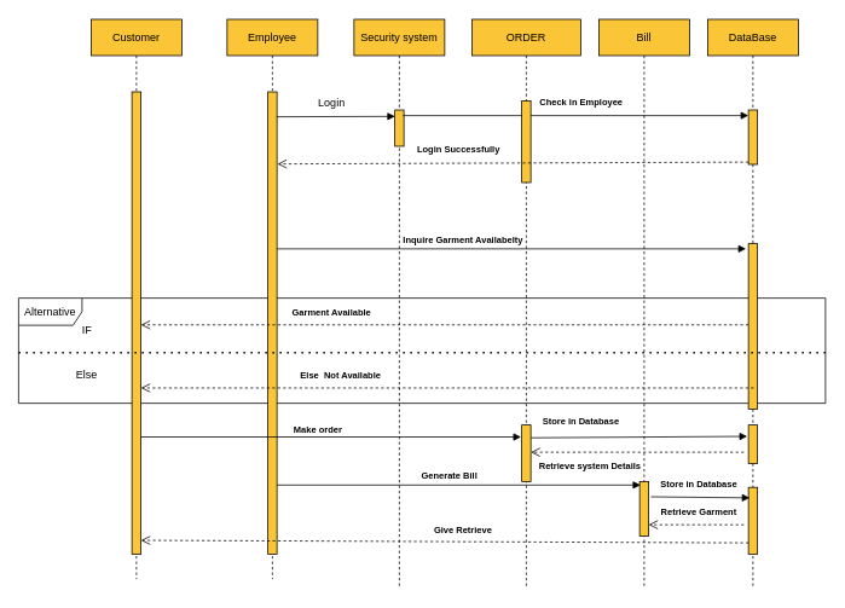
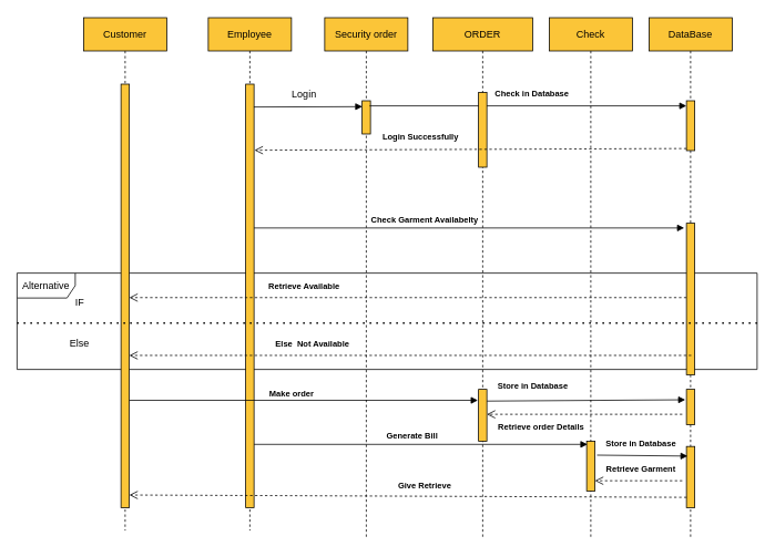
  <mxCell id="0" />
  <mxCell id="1" parent="0" />
  <mxCell id="2" value="Alternative" style="shape=umlFrame;whiteSpace=wrap;html=1;movable=1;resizable=1;rotatable=1;deletable=1;editable=1;connectable=1;width=70;height=30;" parent="1" vertex="1"><mxGeometry x="20" y="328" width="890" height="116" as="geometry" /></mxCell>
  <mxCell id="3" value="&lt;font size=&quot;1&quot; style=&quot;&quot;&gt;&lt;b style=&quot;&quot;&gt;Login Successfully&lt;/b&gt;&lt;/font&gt;" style="text;html=1;align=center;verticalAlign=middle;resizable=0;points=[];autosize=1;strokeColor=none;fillColor=none;" parent="1" vertex="1"><mxGeometry x="450" y="148" width="110" height="30" as="geometry" /></mxCell>
  <mxCell id="4" value="Customer" style="shape=umlLifeline;perimeter=lifelinePerimeter;container=1;collapsible=0;recursiveResize=0;rounded=0;shadow=0;strokeWidth=1;fillColor=#FBC538;" parent="1" vertex="1"><mxGeometry x="100" y="20.5" width="100" height="617.5" as="geometry" /></mxCell>
  <mxCell id="5" value="" style="points=[];perimeter=orthogonalPerimeter;rounded=0;shadow=0;strokeWidth=1;fillColor=#FBC538;" parent="4" vertex="1"><mxGeometry x="45" y="80" width="10" height="510" as="geometry" /></mxCell>
  <mxCell id="6" value="Employee" style="shape=umlLifeline;perimeter=lifelinePerimeter;container=1;collapsible=0;recursiveResize=0;rounded=0;shadow=0;strokeWidth=1;fillColor=#FBC538;" parent="1" vertex="1"><mxGeometry x="250" y="20.5" width="100" height="617.5" as="geometry" /></mxCell>
  <mxCell id="7" value="" style="points=[];perimeter=orthogonalPerimeter;rounded=0;shadow=0;strokeWidth=1;fillColor=#FBC538;" parent="6" vertex="1"><mxGeometry x="45" y="80" width="10" height="510" as="geometry" /></mxCell>
- <mxCell id="8" value="Security system" style="shape=umlLifeline;perimeter=lifelinePerimeter;container=1;collapsible=0;recursiveResize=0;rounded=0;shadow=0;strokeWidth=1;fillColor=#FBC538;" parent="1" vertex="1"><mxGeometry x="390" y="20.5" width="100" height="627.5" as="geometry" /></mxCell>
+ <mxCell id="8" value="Security order" style="shape=umlLifeline;perimeter=lifelinePerimeter;container=1;collapsible=0;recursiveResize=0;rounded=0;shadow=0;strokeWidth=1;fillColor=#FBC538;" parent="1" vertex="1"><mxGeometry x="390" y="20.5" width="100" height="627.5" as="geometry" /></mxCell>
  <mxCell id="9" value="" style="verticalAlign=bottom;endArrow=block;shadow=0;strokeWidth=1;entryX=0.03;entryY=0.177;entryDx=0;entryDy=0;entryPerimeter=0;" parent="8" target="10" edge="1"><mxGeometry relative="1" as="geometry"><mxPoint x="-85.23" y="107.5" as="sourcePoint" /><mxPoint x="40" y="107.5" as="targetPoint" /></mxGeometry></mxCell>
  <mxCell id="10" value="" style="points=[];perimeter=orthogonalPerimeter;rounded=0;shadow=0;strokeWidth=1;fillColor=#FBC538;" parent="8" vertex="1"><mxGeometry x="45" y="100" width="10" height="40" as="geometry" /></mxCell>
  <mxCell id="11" value="Login" style="text;html=1;align=center;verticalAlign=middle;resizable=0;points=[];autosize=1;strokeColor=none;fillColor=none;" parent="1" vertex="1"><mxGeometry x="340" y="98" width="50" height="30" as="geometry" /></mxCell>
  <mxCell id="12" value="DataBase" style="shape=umlLifeline;perimeter=lifelinePerimeter;container=1;collapsible=0;recursiveResize=0;rounded=0;shadow=0;strokeWidth=1;fillColor=#FBC538;" parent="1" vertex="1"><mxGeometry x="780" y="20.5" width="100" height="627.5" as="geometry" /></mxCell>
  <mxCell id="13" value="" style="html=1;verticalAlign=bottom;endArrow=open;dashed=1;endSize=8;rounded=0;fontSize=10;" parent="12" target="5" edge="1"><mxGeometry relative="1" as="geometry"><mxPoint x="45" y="337.02" as="sourcePoint" /><mxPoint x="-227.5" y="337.02" as="targetPoint" /></mxGeometry></mxCell>
  <mxCell id="14" value="" style="points=[];perimeter=orthogonalPerimeter;rounded=0;shadow=0;strokeWidth=1;fillColor=#FBC538;" parent="12" vertex="1"><mxGeometry x="45" y="100" width="10" height="60" as="geometry" /></mxCell>
  <mxCell id="15" value="&lt;b style=&quot;border-color: var(--border-color); font-size: 10px;&quot;&gt;Store in Database&lt;/b&gt;" style="text;html=1;align=center;verticalAlign=middle;resizable=0;points=[];autosize=1;strokeColor=none;fillColor=none;" parent="12" vertex="1"><mxGeometry x="-65" y="497.5" width="110" height="30" as="geometry" /></mxCell>
  <mxCell id="16" value="" style="points=[];perimeter=orthogonalPerimeter;rounded=0;shadow=0;strokeWidth=1;fillColor=#FBC538;" parent="12" vertex="1"><mxGeometry x="45" y="247.5" width="10" height="182.5" as="geometry" /></mxCell>
  <mxCell id="17" value="" style="points=[];perimeter=orthogonalPerimeter;rounded=0;shadow=0;strokeWidth=1;fillColor=#FBC538;" parent="12" vertex="1"><mxGeometry x="45" y="447.5" width="10" height="42.5" as="geometry" /></mxCell>
  <mxCell id="18" value="" style="points=[];perimeter=orthogonalPerimeter;rounded=0;shadow=0;strokeWidth=1;fillColor=#FBC538;" parent="12" vertex="1"><mxGeometry x="45" y="516.25" width="10" height="73.75" as="geometry" /></mxCell>
  <mxCell id="19" value="&lt;span style=&quot;font-size: 10px;&quot;&gt;&lt;b&gt;Retrieve Garment&lt;/b&gt;&lt;/span&gt;" style="text;html=1;align=center;verticalAlign=middle;resizable=0;points=[];autosize=1;strokeColor=none;fillColor=none;" vertex="1" parent="12"><mxGeometry x="-50" y="527.5" width="80" height="30" as="geometry" /></mxCell>
  <mxCell id="20" value="" style="verticalAlign=bottom;endArrow=block;shadow=0;strokeWidth=1;exitX=0.893;exitY=0.154;exitDx=0;exitDy=0;exitPerimeter=0;" parent="1" source="10" edge="1"><mxGeometry relative="1" as="geometry"><mxPoint x="450" y="128" as="sourcePoint" /><mxPoint x="825" y="126.66" as="targetPoint" /></mxGeometry></mxCell>
  <mxCell id="21" value="" style="verticalAlign=bottom;endArrow=block;shadow=0;strokeWidth=1;entryX=-0.267;entryY=0.031;entryDx=0;entryDy=0;entryPerimeter=0;" parent="1" source="7" target="16" edge="1"><mxGeometry relative="1" as="geometry"><mxPoint x="310" y="274" as="sourcePoint" /><mxPoint x="820" y="272" as="targetPoint" /></mxGeometry></mxCell>
  <mxCell id="22" value="ORDER" style="shape=umlLifeline;perimeter=lifelinePerimeter;container=1;collapsible=0;recursiveResize=0;rounded=0;shadow=0;strokeWidth=1;fillColor=#FBC538;" parent="1" vertex="1"><mxGeometry x="520" y="20.5" width="120" height="627.5" as="geometry" /></mxCell>
  <mxCell id="23" value="" style="points=[];perimeter=orthogonalPerimeter;rounded=0;shadow=0;strokeWidth=1;fillColor=#FBC538;" parent="22" vertex="1"><mxGeometry x="55" y="90" width="10" height="90" as="geometry" /></mxCell>
  <mxCell id="24" value="" style="points=[];perimeter=orthogonalPerimeter;rounded=0;shadow=0;strokeWidth=1;fillColor=#FBC538;" parent="22" vertex="1"><mxGeometry x="55" y="447.5" width="10" height="62.5" as="geometry" /></mxCell>
- <mxCell id="25" value="&lt;b&gt;&lt;font style=&quot;font-size: 10px;&quot;&gt;Inquire Garment Availabelty&lt;/font&gt;&lt;/b&gt;" style="text;html=1;align=center;verticalAlign=middle;resizable=0;points=[];autosize=1;strokeColor=none;fillColor=none;" parent="22" vertex="1"><mxGeometry x="-90" y="227.5" width="160" height="30" as="geometry" /></mxCell>
- <mxCell id="26" value="Bill" style="shape=umlLifeline;perimeter=lifelinePerimeter;container=1;collapsible=0;recursiveResize=0;rounded=0;shadow=0;strokeWidth=1;fillColor=#FBC538;" parent="1" vertex="1"><mxGeometry x="660" y="20.5" width="100" height="627.5" as="geometry" /></mxCell>
+ <mxCell id="25" value="&lt;b&gt;&lt;font style=&quot;font-size: 10px;&quot;&gt;Check Garment Availabelty&lt;/font&gt;&lt;/b&gt;" style="text;html=1;align=center;verticalAlign=middle;resizable=0;points=[];autosize=1;strokeColor=none;fillColor=none;" parent="22" vertex="1"><mxGeometry x="-90" y="227.5" width="160" height="30" as="geometry" /></mxCell>
+ <mxCell id="26" value="Check" style="shape=umlLifeline;perimeter=lifelinePerimeter;container=1;collapsible=0;recursiveResize=0;rounded=0;shadow=0;strokeWidth=1;fillColor=#FBC538;" parent="1" vertex="1"><mxGeometry x="660" y="20.5" width="100" height="627.5" as="geometry" /></mxCell>
  <mxCell id="27" value="" style="html=1;verticalAlign=bottom;endArrow=open;dashed=1;endSize=8;rounded=0;fontSize=10;entryX=1.06;entryY=0.156;entryDx=0;entryDy=0;entryPerimeter=0;" parent="26" target="7" edge="1"><mxGeometry relative="1" as="geometry"><mxPoint x="165" y="157.5" as="sourcePoint" /><mxPoint x="-350" y="157.5" as="targetPoint" /></mxGeometry></mxCell>
  <mxCell id="28" value="" style="points=[];perimeter=orthogonalPerimeter;rounded=0;shadow=0;strokeWidth=1;fillColor=#FBC538;" parent="26" vertex="1"><mxGeometry x="45" y="510" width="10" height="60" as="geometry" /></mxCell>
  <mxCell id="29" value="" style="html=1;verticalAlign=bottom;endArrow=open;dashed=1;endSize=8;rounded=0;fontSize=10;" parent="26" edge="1"><mxGeometry relative="1" as="geometry"><mxPoint x="160" y="557.5" as="sourcePoint" /><mxPoint x="55" y="557.5" as="targetPoint" /></mxGeometry></mxCell>
- <mxCell id="30" value="&lt;div style=&quot;text-align: center;&quot;&gt;&lt;span style=&quot;background-color: initial;&quot;&gt;&lt;b&gt;&lt;font style=&quot;font-size: 10px;&quot;&gt;Check in Employee&lt;/font&gt;&lt;/b&gt;&lt;/span&gt;&lt;/div&gt;" style="text;whiteSpace=wrap;html=1;" parent="1" vertex="1"><mxGeometry x="592.5" y="98" width="115" height="20" as="geometry" /></mxCell>
+ <mxCell id="30" value="&lt;div style=&quot;text-align: center;&quot;&gt;&lt;span style=&quot;background-color: initial;&quot;&gt;&lt;b&gt;&lt;font style=&quot;font-size: 10px;&quot;&gt;Check in Database&lt;/font&gt;&lt;/b&gt;&lt;/span&gt;&lt;/div&gt;" style="text;whiteSpace=wrap;html=1;" parent="1" vertex="1"><mxGeometry x="592.5" y="98" width="115" height="20" as="geometry" /></mxCell>
  <mxCell id="31" value="" style="endArrow=none;dashed=1;html=1;dashPattern=1 3;strokeWidth=2;rounded=0;fontSize=10;" parent="1" source="2" edge="1"><mxGeometry width="50" height="50" relative="1" as="geometry"><mxPoint x="560" y="388" as="sourcePoint" /><mxPoint x="910" y="388" as="targetPoint" /><Array as="points"><mxPoint x="20" y="388" /></Array></mxGeometry></mxCell>
  <mxCell id="32" value="" style="html=1;verticalAlign=bottom;endArrow=open;dashed=1;endSize=8;rounded=0;fontSize=10;exitX=0.508;exitY=0.648;exitDx=0;exitDy=0;exitPerimeter=0;" parent="1" source="12" target="5" edge="1"><mxGeometry relative="1" as="geometry"><mxPoint x="820" y="418" as="sourcePoint" /><mxPoint x="150" y="418" as="targetPoint" /></mxGeometry></mxCell>
  <mxCell id="33" value="IF" style="text;html=1;align=center;verticalAlign=middle;resizable=0;points=[];autosize=1;strokeColor=none;fillColor=none;" parent="1" vertex="1"><mxGeometry x="80" y="348" width="30" height="30" as="geometry" /></mxCell>
  <mxCell id="34" value="Else" style="text;html=1;align=center;verticalAlign=middle;resizable=0;points=[];autosize=1;strokeColor=none;fillColor=none;" parent="1" vertex="1"><mxGeometry x="70" y="398" width="50" height="30" as="geometry" /></mxCell>
- <mxCell id="35" value="&lt;b style=&quot;border-color: var(--border-color);&quot;&gt;&lt;font style=&quot;border-color: var(--border-color); font-size: 10px;&quot;&gt;Garment Available&lt;/font&gt;&lt;/b&gt;" style="text;html=1;align=center;verticalAlign=middle;resizable=0;points=[];autosize=1;strokeColor=none;fillColor=none;" parent="1" vertex="1"><mxGeometry x="310" y="328" width="110" height="30" as="geometry" /></mxCell>
+ <mxCell id="35" value="&lt;b style=&quot;border-color: var(--border-color);&quot;&gt;&lt;font style=&quot;border-color: var(--border-color); font-size: 10px;&quot;&gt;Retrieve Available&lt;/font&gt;&lt;/b&gt;" style="text;html=1;align=center;verticalAlign=middle;resizable=0;points=[];autosize=1;strokeColor=none;fillColor=none;" parent="1" vertex="1"><mxGeometry x="310" y="328" width="110" height="30" as="geometry" /></mxCell>
  <mxCell id="36" value="&lt;b style=&quot;border-color: var(--border-color);&quot;&gt;&lt;font style=&quot;border-color: var(--border-color); font-size: 10px;&quot;&gt;Else&amp;nbsp; Not Available&lt;/font&gt;&lt;/b&gt;" style="text;html=1;align=center;verticalAlign=middle;resizable=0;points=[];autosize=1;strokeColor=none;fillColor=none;" parent="1" vertex="1"><mxGeometry x="310" y="398" width="130" height="30" as="geometry" /></mxCell>
  <mxCell id="37" value="" style="verticalAlign=bottom;endArrow=block;shadow=0;strokeWidth=1;entryX=-0.078;entryY=0.211;entryDx=0;entryDy=0;entryPerimeter=0;" parent="1" target="24" edge="1" source="5"><mxGeometry relative="1" as="geometry"><mxPoint x="160" y="478" as="sourcePoint" /><mxPoint x="560" y="478" as="targetPoint" /></mxGeometry></mxCell>
  <mxCell id="38" value="&lt;span style=&quot;font-size: 10px;&quot;&gt;&lt;b&gt;Make order&lt;/b&gt;&lt;/span&gt;" style="text;html=1;align=center;verticalAlign=middle;resizable=0;points=[];autosize=1;strokeColor=none;fillColor=none;" parent="1" vertex="1"><mxGeometry x="310" y="458" width="80" height="30" as="geometry" /></mxCell>
  <mxCell id="39" value="&lt;span style=&quot;font-size: 10px;&quot;&gt;&lt;b&gt;Generate Bill&lt;/b&gt;&lt;/span&gt;" style="text;html=1;align=center;verticalAlign=middle;resizable=0;points=[];autosize=1;strokeColor=none;fillColor=none;" parent="1" vertex="1"><mxGeometry x="450" y="508" width="90" height="30" as="geometry" /></mxCell>
  <mxCell id="40" value="" style="verticalAlign=bottom;endArrow=block;shadow=0;strokeWidth=1;entryX=0.107;entryY=0.062;entryDx=0;entryDy=0;entryPerimeter=0;" parent="1" source="7" target="28" edge="1"><mxGeometry relative="1" as="geometry"><mxPoint x="310" y="534" as="sourcePoint" /><mxPoint x="650" y="530" as="targetPoint" /></mxGeometry></mxCell>
  <mxCell id="41" value="" style="verticalAlign=bottom;endArrow=block;shadow=0;strokeWidth=1;exitX=0.001;exitY=1.137;exitDx=0;exitDy=0;exitPerimeter=0;entryX=-0.136;entryY=0.295;entryDx=0;entryDy=0;entryPerimeter=0;" parent="1" source="42" target="17" edge="1"><mxGeometry relative="1" as="geometry"><mxPoint x="590" y="479.56" as="sourcePoint" /><mxPoint x="810" y="480" as="targetPoint" /></mxGeometry></mxCell>
  <mxCell id="42" value="&lt;span style=&quot;font-size: 10px;&quot;&gt;&lt;b&gt;Store in Database&lt;/b&gt;&lt;/span&gt;" style="text;html=1;align=center;verticalAlign=middle;resizable=0;points=[];autosize=1;strokeColor=none;fillColor=none;" parent="1" vertex="1"><mxGeometry x="585" y="448" width="110" height="30" as="geometry" /></mxCell>
  <mxCell id="43" value="" style="html=1;verticalAlign=bottom;endArrow=open;dashed=1;endSize=8;rounded=0;fontSize=10;" parent="1" target="24" edge="1"><mxGeometry relative="1" as="geometry"><mxPoint x="820" y="498" as="sourcePoint" /><mxPoint x="590" y="498" as="targetPoint" /></mxGeometry></mxCell>
- <mxCell id="44" value="&lt;span style=&quot;font-size: 10px;&quot;&gt;&lt;b&gt;Retrieve system Details&lt;/b&gt;&lt;/span&gt;" style="text;html=1;align=center;verticalAlign=middle;resizable=0;points=[];autosize=1;strokeColor=none;fillColor=none;" parent="1" vertex="1"><mxGeometry x="585" y="498" width="130" height="30" as="geometry" /></mxCell>
+ <mxCell id="44" value="&lt;span style=&quot;font-size: 10px;&quot;&gt;&lt;b&gt;Retrieve order Details&lt;/b&gt;&lt;/span&gt;" style="text;html=1;align=center;verticalAlign=middle;resizable=0;points=[];autosize=1;strokeColor=none;fillColor=none;" parent="1" vertex="1"><mxGeometry x="585" y="498" width="130" height="30" as="geometry" /></mxCell>
  <mxCell id="45" value="" style="verticalAlign=bottom;endArrow=block;shadow=0;strokeWidth=1;exitX=1.247;exitY=0.278;exitDx=0;exitDy=0;exitPerimeter=0;entryX=0.142;entryY=0.157;entryDx=0;entryDy=0;entryPerimeter=0;" parent="1" source="28" target="18" edge="1"><mxGeometry relative="1" as="geometry"><mxPoint x="715" y="537.38" as="sourcePoint" /><mxPoint x="825" y="558" as="targetPoint" /></mxGeometry></mxCell>
  <mxCell id="46" value="" style="html=1;verticalAlign=bottom;endArrow=open;dashed=1;endSize=8;rounded=0;fontSize=10;exitX=0.031;exitY=0.932;exitDx=0;exitDy=0;exitPerimeter=0;entryX=1.006;entryY=0.97;entryDx=0;entryDy=0;entryPerimeter=0;" parent="1" target="5" edge="1"><mxGeometry relative="1" as="geometry"><mxPoint x="825.16" y="598" as="sourcePoint" /><mxPoint x="160" y="588" as="targetPoint" /></mxGeometry></mxCell>
  <mxCell id="47" value="&lt;span style=&quot;font-size: 10px;&quot;&gt;&lt;b&gt;Give Retrieve&lt;/b&gt;&lt;/span&gt;" style="text;html=1;align=center;verticalAlign=middle;resizable=0;points=[];autosize=1;strokeColor=none;fillColor=none;" parent="1" vertex="1"><mxGeometry x="480" y="568" width="60" height="30" as="geometry" /></mxCell>
